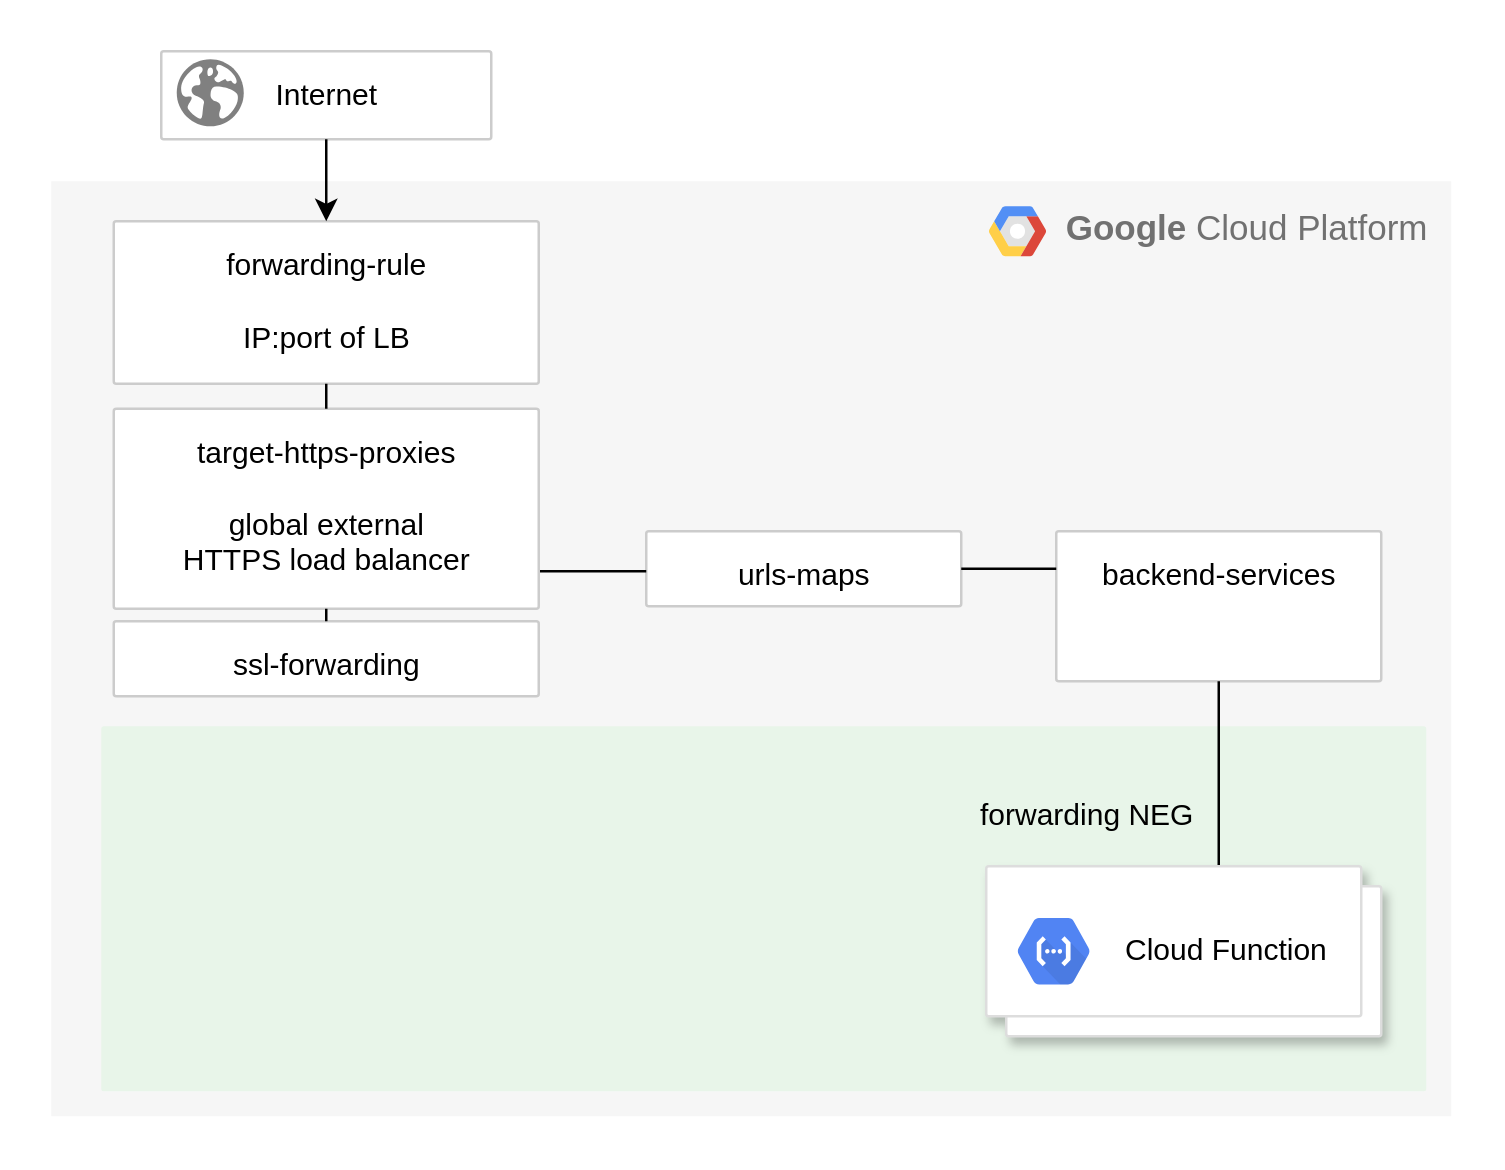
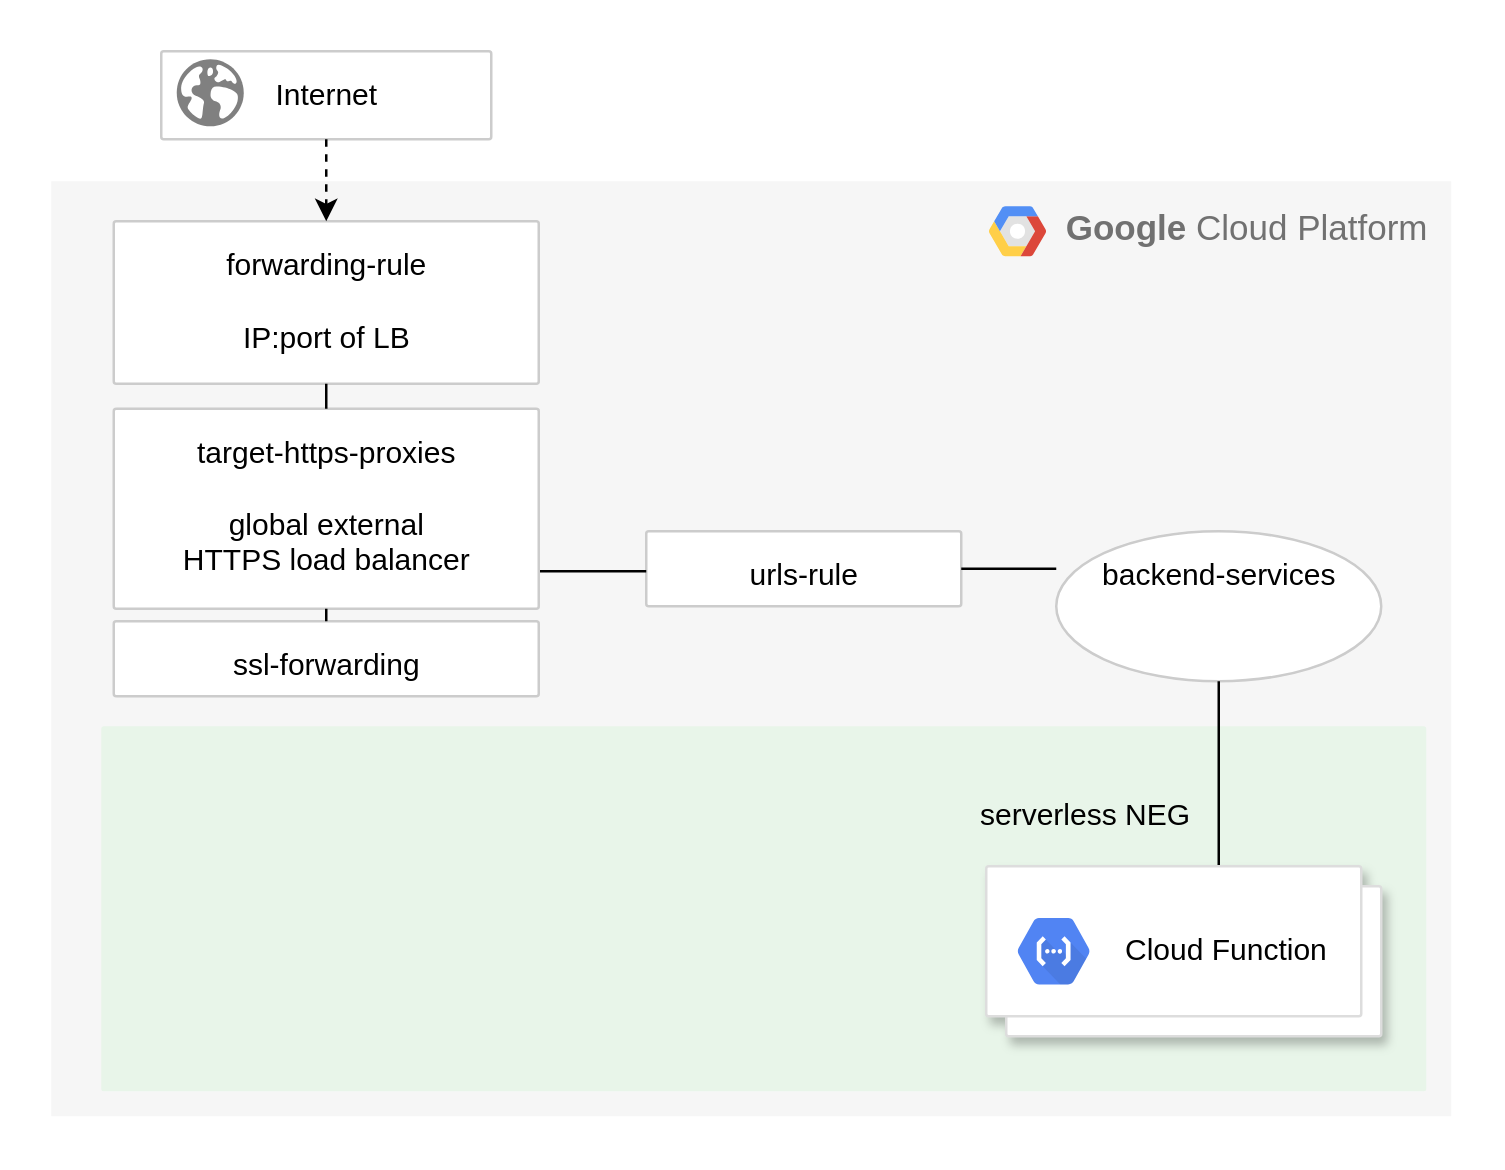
  <mxCell id="0" />
  <mxCell id="1" parent="0" />
  <mxCell id="2" value="&lt;b&gt;Google &lt;/b&gt;Cloud Platform" style="fillColor=#F6F6F6;strokeColor=none;shadow=0;gradientColor=none;fontSize=14;align=right;spacing=10;fontColor=#717171;9E9E9E;verticalAlign=top;spacingTop=-4;fontStyle=0;spacingLeft=40;html=1;container=0;" parent="1" vertex="1"><mxGeometry x="20" y="72" width="560" height="374" as="geometry" /></mxCell>
  <mxCell id="3" value="" style="sketch=0;points=[[0,0,0],[0.25,0,0],[0.5,0,0],[0.75,0,0],[1,0,0],[1,0.25,0],[1,0.5,0],[1,0.75,0],[1,1,0],[0.75,1,0],[0.5,1,0],[0.25,1,0],[0,1,0],[0,0.75,0],[0,0.5,0],[0,0.25,0]];rounded=1;absoluteArcSize=1;arcSize=2;html=1;strokeColor=none;gradientColor=none;shadow=0;dashed=0;fontSize=12;fontColor=#9E9E9E;align=left;verticalAlign=top;spacing=10;spacingTop=-4;fillColor=#E8F5E9;" parent="1" vertex="1"><mxGeometry x="40" y="290" width="530" height="146" as="geometry"><mxPoint x="10" y="50" as="offset" /></mxGeometry></mxCell>
  <mxCell id="4" value="ssl-forwarding" style="sketch=0;points=[[0,0,0],[0.25,0,0],[0.5,0,0],[0.75,0,0],[1,0,0],[1,0.25,0],[1,0.5,0],[1,0.75,0],[1,1,0],[0.75,1,0],[0.5,1,0],[0.25,1,0],[0,1,0],[0,0.75,0],[0,0.5,0],[0,0.25,0]];rounded=1;absoluteArcSize=1;arcSize=2;html=1;strokeColor=#CCCCCC;gradientColor=none;shadow=0;dashed=0;fontSize=12;fontColor=#000000;align=center;verticalAlign=top;spacing=10;spacingTop=-4;fillColor=#FFFFFF;strokeWidth=1;" parent="1" vertex="1"><mxGeometry x="45" y="248" width="170" height="30" as="geometry" /></mxCell>
- <mxCell id="5" value="backend-services" style="sketch=0;points=[[0,0,0],[0.25,0,0],[0.5,0,0],[0.75,0,0],[1,0,0],[1,0.25,0],[1,0.5,0],[1,0.75,0],[1,1,0],[0.75,1,0],[0.5,1,0],[0.25,1,0],[0,1,0],[0,0.75,0],[0,0.5,0],[0,0.25,0]];rounded=1;absoluteArcSize=1;arcSize=2;html=1;strokeColor=#CCCCCC;gradientColor=none;shadow=0;dashed=0;fontSize=12;fontColor=#000000;align=center;verticalAlign=top;spacing=10;spacingTop=-4;fillColor=#FFFFFF;strokeWidth=1;" parent="1" vertex="1"><mxGeometry x="422" y="212" width="130" height="60" as="geometry" /></mxCell>
- <mxCell id="6" value="&lt;div&gt;urls-maps&lt;/div&gt;" style="sketch=0;points=[[0,0,0],[0.25,0,0],[0.5,0,0],[0.75,0,0],[1,0,0],[1,0.25,0],[1,0.5,0],[1,0.75,0],[1,1,0],[0.75,1,0],[0.5,1,0],[0.25,1,0],[0,1,0],[0,0.75,0],[0,0.5,0],[0,0.25,0]];rounded=1;absoluteArcSize=1;arcSize=2;html=1;strokeColor=#CCCCCC;gradientColor=none;shadow=0;dashed=0;fontSize=12;fontColor=#000000;align=center;verticalAlign=top;spacing=10;spacingTop=-4;fillColor=#FFFFFF;strokeWidth=1;" parent="1" vertex="1"><mxGeometry x="258" y="212" width="126" height="30" as="geometry" /></mxCell>
+ <mxCell id="5" value="backend-services" style="ellipse;sketch=0;points=[[0,0,0],[0.25,0,0],[0.5,0,0],[0.75,0,0],[1,0,0],[1,0.25,0],[1,0.5,0],[1,0.75,0],[1,1,0],[0.75,1,0],[0.5,1,0],[0.25,1,0],[0,1,0],[0,0.75,0],[0,0.5,0],[0,0.25,0]];absoluteArcSize=1;arcSize=2;html=1;strokeColor=#CCCCCC;gradientColor=none;shadow=0;dashed=0;fontSize=12;fontColor=#000000;align=center;verticalAlign=top;spacing=10;spacingTop=-4;fillColor=#FFFFFF;strokeWidth=1;" parent="1" vertex="1"><mxGeometry x="422" y="212" width="130" height="60" as="geometry" /></mxCell>
+ <mxCell id="6" value="&lt;div&gt;urls-rule&lt;/div&gt;" style="sketch=0;points=[[0,0,0],[0.25,0,0],[0.5,0,0],[0.75,0,0],[1,0,0],[1,0.25,0],[1,0.5,0],[1,0.75,0],[1,1,0],[0.75,1,0],[0.5,1,0],[0.25,1,0],[0,1,0],[0,0.75,0],[0,0.5,0],[0,0.25,0]];rounded=1;absoluteArcSize=1;arcSize=2;html=1;strokeColor=#CCCCCC;gradientColor=none;shadow=0;dashed=0;fontSize=12;fontColor=#000000;align=center;verticalAlign=top;spacing=10;spacingTop=-4;fillColor=#FFFFFF;strokeWidth=1;" parent="1" vertex="1"><mxGeometry x="258" y="212" width="126" height="30" as="geometry" /></mxCell>
  <mxCell id="7" value="" style="endArrow=none;html=1;rounded=0;" parent="1" edge="1"><mxGeometry width="50" height="50" relative="1" as="geometry"><mxPoint x="215" y="228" as="sourcePoint" /><mxPoint x="258" y="228" as="targetPoint" /></mxGeometry></mxCell>
  <mxCell id="8" value="" style="endArrow=none;html=1;rounded=0;entryX=0;entryY=0.25;entryDx=0;entryDy=0;entryPerimeter=0;exitX=1;exitY=0.5;exitDx=0;exitDy=0;exitPerimeter=0;" parent="1" source="6" target="5" edge="1"><mxGeometry width="50" height="50" relative="1" as="geometry"><mxPoint x="385" y="397" as="sourcePoint" /><mxPoint x="435" y="347" as="targetPoint" /></mxGeometry></mxCell>
  <mxCell id="9" value="" style="endArrow=none;html=1;rounded=0;entryX=0.5;entryY=1;entryDx=0;entryDy=0;entryPerimeter=0;" parent="1" target="5" edge="1"><mxGeometry width="50" height="50" relative="1" as="geometry"><mxPoint x="487" y="346" as="sourcePoint" /><mxPoint x="435" y="360" as="targetPoint" /></mxGeometry></mxCell>
  <mxCell id="10" value="&lt;div&gt;target-https-proxies&lt;/div&gt;&lt;div&gt;&lt;br&gt;&lt;/div&gt;&lt;div&gt;global external&lt;/div&gt;&lt;div&gt;HTTPS load balancer&lt;br&gt;&lt;/div&gt;" style="sketch=0;points=[[0,0,0],[0.25,0,0],[0.5,0,0],[0.75,0,0],[1,0,0],[1,0.25,0],[1,0.5,0],[1,0.75,0],[1,1,0],[0.75,1,0],[0.5,1,0],[0.25,1,0],[0,1,0],[0,0.75,0],[0,0.5,0],[0,0.25,0]];rounded=1;absoluteArcSize=1;arcSize=2;html=1;strokeColor=#CCCCCC;gradientColor=none;shadow=0;dashed=0;fontSize=12;fontColor=#000000;align=center;verticalAlign=top;spacing=10;spacingTop=-4;fillColor=#FFFFFF;strokeWidth=1;" parent="1" vertex="1"><mxGeometry x="45" y="163" width="170" height="80" as="geometry" /></mxCell>
  <mxCell id="11" value="" style="endArrow=none;html=1;rounded=0;entryX=0.5;entryY=1;entryDx=0;entryDy=0;entryPerimeter=0;" parent="1" source="4" target="10" edge="1"><mxGeometry width="50" height="50" relative="1" as="geometry"><mxPoint x="225" y="427" as="sourcePoint" /><mxPoint x="275" y="377" as="targetPoint" /></mxGeometry></mxCell>
- <mxCell id="12" value="forwarding NEG" style="text;html=1;resizable=0;autosize=1;align=left;verticalAlign=middle;points=[];fillColor=none;strokeColor=none;rounded=0;" parent="1" vertex="1"><mxGeometry x="390" y="316" width="100" height="20" as="geometry" /></mxCell>
+ <mxCell id="12" value="serverless NEG" style="text;html=1;resizable=0;autosize=1;align=left;verticalAlign=middle;points=[];fillColor=none;strokeColor=none;rounded=0;" parent="1" vertex="1"><mxGeometry x="390" y="316" width="100" height="20" as="geometry" /></mxCell>
  <mxCell id="13" value="&lt;div&gt;forwarding-rule&lt;/div&gt;&lt;div&gt;&lt;br&gt;&lt;/div&gt;IP:port of LB" style="sketch=0;points=[[0,0,0],[0.25,0,0],[0.5,0,0],[0.75,0,0],[1,0,0],[1,0.25,0],[1,0.5,0],[1,0.75,0],[1,1,0],[0.75,1,0],[0.5,1,0],[0.25,1,0],[0,1,0],[0,0.75,0],[0,0.5,0],[0,0.25,0]];rounded=1;absoluteArcSize=1;arcSize=2;html=1;strokeColor=#CCCCCC;gradientColor=none;shadow=0;dashed=0;fontSize=12;fontColor=#000000;align=center;verticalAlign=top;spacing=10;spacingTop=-4;fillColor=#FFFFFF;strokeWidth=1;" parent="1" vertex="1"><mxGeometry x="45" y="88" width="170" height="65" as="geometry" /></mxCell>
  <mxCell id="14" value="" style="group" parent="1" vertex="1" connectable="0"><mxGeometry x="64" y="20" width="132" height="35.2" as="geometry" /></mxCell>
  <mxCell id="15" value="Internet" style="sketch=0;points=[[0,0,0],[0.25,0,0],[0.5,0,0],[0.75,0,0],[1,0,0],[1,0.25,0],[1,0.5,0],[1,0.75,0],[1,1,0],[0.75,1,0],[0.5,1,0],[0.25,1,0],[0,1,0],[0,0.75,0],[0,0.5,0],[0,0.25,0]];rounded=1;absoluteArcSize=1;arcSize=2;html=1;strokeColor=#CCCCCC;gradientColor=none;shadow=0;dashed=0;fontSize=12;fontColor=#000000;align=center;verticalAlign=top;spacing=10;spacingTop=-4;fillColor=#FFFFFF;strokeWidth=1;" parent="14" vertex="1"><mxGeometry width="132" height="35.2" as="geometry" /></mxCell>
  <mxCell id="16" value="" style="shadow=0;dashed=0;html=1;strokeColor=none;fillColor=#808080;labelPosition=center;verticalLabelPosition=bottom;verticalAlign=top;align=center;outlineConnect=0;shape=mxgraph.veeam.globe;" parent="14" vertex="1"><mxGeometry x="6.2" y="3.2" width="26.8" height="26.8" as="geometry" /></mxCell>
- <mxCell id="17" value="" style="endArrow=classic;html=1;rounded=0;exitX=0.5;exitY=1;exitDx=0;exitDy=0;exitPerimeter=0;entryX=0.5;entryY=0;entryDx=0;entryDy=0;entryPerimeter=0;" parent="1" source="15" target="13" edge="1"><mxGeometry width="50" height="50" relative="1" as="geometry"><mxPoint x="310" y="328" as="sourcePoint" /><mxPoint x="360" y="278" as="targetPoint" /></mxGeometry></mxCell>
+ <mxCell id="17" value="" style="endArrow=classic;html=1;rounded=0;exitX=0.5;exitY=1;exitDx=0;exitDy=0;exitPerimeter=0;entryX=0.5;entryY=0;entryDx=0;entryDy=0;entryPerimeter=0;dashed=1;" parent="1" source="15" target="13" edge="1"><mxGeometry width="50" height="50" relative="1" as="geometry"><mxPoint x="310" y="328" as="sourcePoint" /><mxPoint x="360" y="278" as="targetPoint" /></mxGeometry></mxCell>
  <mxCell id="18" value="" style="endArrow=none;html=1;rounded=0;exitX=0.5;exitY=0;exitDx=0;exitDy=0;exitPerimeter=0;entryX=0.5;entryY=1;entryDx=0;entryDy=0;entryPerimeter=0;" parent="1" source="10" target="13" edge="1"><mxGeometry width="50" height="50" relative="1" as="geometry"><mxPoint x="310" y="298" as="sourcePoint" /><mxPoint x="120" y="158" as="targetPoint" /></mxGeometry></mxCell>
  <mxCell id="19" value="" style="shape=mxgraph.gcp2.google_cloud_platform;fillColor=#F6F6F6;strokeColor=none;shadow=0;gradientColor=none;" parent="1" vertex="1"><mxGeometry x="395" y="82" width="23" height="20" as="geometry"><mxPoint x="20" y="10" as="offset" /></mxGeometry></mxCell>
  <mxCell id="20" value="" style="shape=mxgraph.gcp2.doubleRect;strokeColor=#dddddd;shadow=1;strokeWidth=1;" parent="1" vertex="1"><mxGeometry x="394" y="346" width="158" height="68" as="geometry" /></mxCell>
  <mxCell id="21" value="&lt;font color=&quot;#000000&quot;&gt;Cloud Function&lt;/font&gt;&lt;br&gt;" style="sketch=0;dashed=0;connectable=0;html=1;fillColor=#5184F3;strokeColor=none;shape=mxgraph.gcp2.hexIcon;prIcon=cloud_functions;part=1;labelPosition=right;verticalLabelPosition=middle;align=left;verticalAlign=middle;spacingLeft=5;fontColor=#999999;fontSize=12;" parent="20" vertex="1"><mxGeometry y="0.5" width="44" height="39" relative="1" as="geometry"><mxPoint x="5" y="-19.5" as="offset" /></mxGeometry></mxCell>
